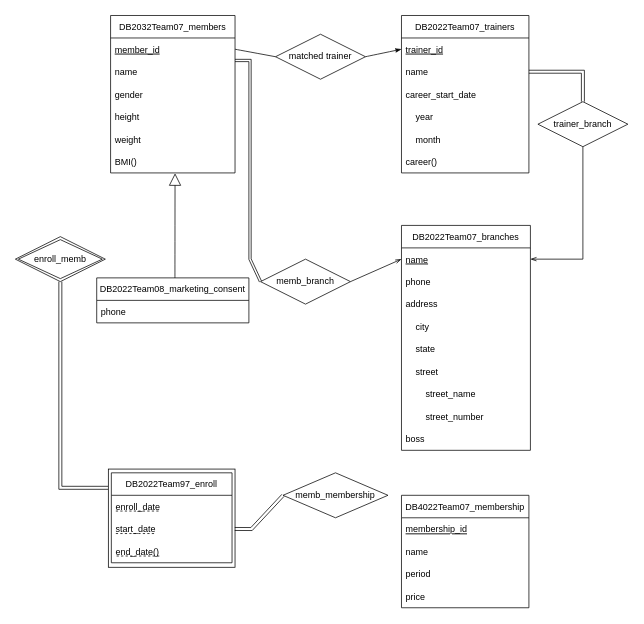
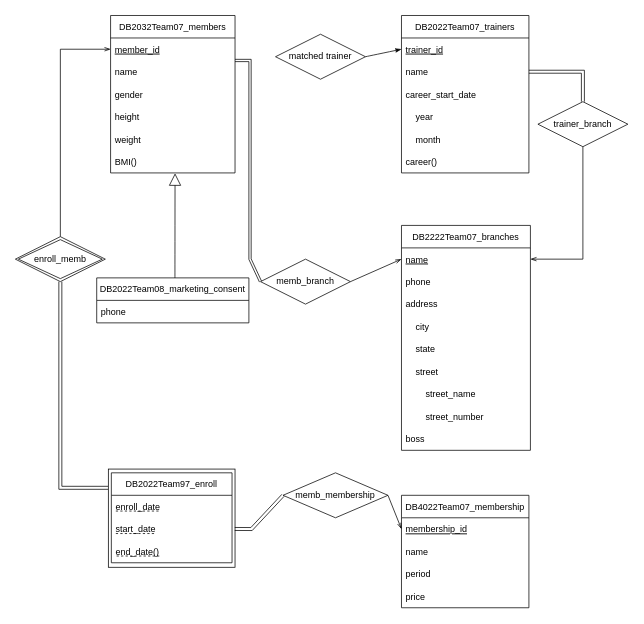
  <mxCell id="0" />
  <mxCell id="1" parent="0" />
  <mxCell id="2" value="" style="rounded=0;whiteSpace=wrap;html=1;hachureGap=4;strokeWidth=1;gradientColor=none;" parent="1" vertex="1"><mxGeometry x="144" y="625" width="169" height="131" as="geometry" /></mxCell>
  <mxCell id="3" value="DB2032Team07_members" style="swimlane;fontStyle=0;childLayout=stackLayout;horizontal=1;startSize=30;horizontalStack=0;resizeParent=1;resizeParentMax=0;resizeLast=0;collapsible=1;marginBottom=0;hachureGap=4;" parent="1" vertex="1"><mxGeometry x="147" y="20" width="166" height="210" as="geometry" /></mxCell>
  <mxCell id="4" value="member_id" style="text;strokeColor=none;fillColor=none;align=left;verticalAlign=middle;spacingLeft=4;spacingRight=4;overflow=hidden;points=[[0,0.5],[1,0.5]];portConstraint=eastwest;rotatable=0;hachureGap=4;fontStyle=4" parent="3" vertex="1"><mxGeometry y="30" width="166" height="30" as="geometry" /></mxCell>
  <mxCell id="5" value="name" style="text;strokeColor=none;fillColor=none;align=left;verticalAlign=middle;spacingLeft=4;spacingRight=4;overflow=hidden;points=[[0,0.5],[1,0.5]];portConstraint=eastwest;rotatable=0;hachureGap=4;" parent="3" vertex="1"><mxGeometry y="60" width="166" height="30" as="geometry" /></mxCell>
  <mxCell id="6" value="gender" style="text;strokeColor=none;fillColor=none;align=left;verticalAlign=middle;spacingLeft=4;spacingRight=4;overflow=hidden;points=[[0,0.5],[1,0.5]];portConstraint=eastwest;rotatable=0;hachureGap=4;" parent="3" vertex="1"><mxGeometry y="90" width="166" height="30" as="geometry" /></mxCell>
  <mxCell id="7" value="height" style="text;strokeColor=none;fillColor=none;align=left;verticalAlign=middle;spacingLeft=4;spacingRight=4;overflow=hidden;points=[[0,0.5],[1,0.5]];portConstraint=eastwest;rotatable=0;hachureGap=4;" vertex="1" parent="3"><mxGeometry y="120" width="166" height="30" as="geometry" /></mxCell>
  <mxCell id="8" value="weight" style="text;strokeColor=none;fillColor=none;align=left;verticalAlign=middle;spacingLeft=4;spacingRight=4;overflow=hidden;points=[[0,0.5],[1,0.5]];portConstraint=eastwest;rotatable=0;hachureGap=4;" vertex="1" parent="3"><mxGeometry y="150" width="166" height="30" as="geometry" /></mxCell>
  <mxCell id="9" value="BMI()" style="text;strokeColor=none;fillColor=none;align=left;verticalAlign=middle;spacingLeft=4;spacingRight=4;overflow=hidden;points=[[0,0.5],[1,0.5]];portConstraint=eastwest;rotatable=0;hachureGap=4;" vertex="1" parent="3"><mxGeometry y="180" width="166" height="30" as="geometry" /></mxCell>
  <mxCell id="10" value="DB2022Team97_enroll" style="swimlane;fontStyle=0;childLayout=stackLayout;horizontal=1;startSize=30;horizontalStack=0;resizeParent=1;resizeParentMax=0;resizeLast=0;collapsible=1;marginBottom=0;hachureGap=4;gradientColor=none;swimlaneFillColor=none;" parent="1" vertex="1"><mxGeometry x="148" y="630" width="161" height="120" as="geometry" /></mxCell>
  <mxCell id="11" value="enroll_date" style="text;strokeColor=none;fillColor=none;align=left;verticalAlign=middle;spacingLeft=4;spacingRight=4;overflow=hidden;points=[[0,0.5],[1,0.5]];portConstraint=eastwest;rotatable=0;hachureGap=4;fontStyle=0;dashed=1;horizontal=1;" parent="10" vertex="1"><mxGeometry y="30" width="161" height="30" as="geometry" /></mxCell>
  <mxCell id="12" value="" style="endArrow=none;dashed=1;html=1;rounded=0;sourcePerimeterSpacing=8;targetPerimeterSpacing=8;" parent="10" edge="1"><mxGeometry width="50" height="50" relative="1" as="geometry"><mxPoint x="6.0" y="51" as="sourcePoint" /><mxPoint x="65" y="51" as="targetPoint" /></mxGeometry></mxCell>
  <mxCell id="13" value="start_date" style="text;strokeColor=none;fillColor=none;align=left;verticalAlign=middle;spacingLeft=4;spacingRight=4;overflow=hidden;points=[[0,0.5],[1,0.5]];portConstraint=eastwest;rotatable=0;hachureGap=4;" parent="10" vertex="1"><mxGeometry y="60" width="161" height="30" as="geometry" /></mxCell>
  <mxCell id="14" value="end_date()" style="text;strokeColor=none;fillColor=none;align=left;verticalAlign=middle;spacingLeft=4;spacingRight=4;overflow=hidden;points=[[0,0.5],[1,0.5]];portConstraint=eastwest;rotatable=0;hachureGap=4;" parent="10" vertex="1"><mxGeometry y="90" width="161" height="30" as="geometry" /></mxCell>
  <mxCell id="15" value="" style="endArrow=none;dashed=1;html=1;rounded=0;sourcePerimeterSpacing=8;targetPerimeterSpacing=8;" parent="10" edge="1"><mxGeometry width="50" height="50" relative="1" as="geometry"><mxPoint x="7.0" y="111" as="sourcePoint" /><mxPoint x="66" y="111" as="targetPoint" /></mxGeometry></mxCell>
- <mxCell id="16" value="DB2022Team07_branches" style="swimlane;fontStyle=0;childLayout=stackLayout;horizontal=1;startSize=30;horizontalStack=0;resizeParent=1;resizeParentMax=0;resizeLast=0;collapsible=1;marginBottom=0;hachureGap=4;" parent="1" vertex="1"><mxGeometry x="535" y="300" width="172" height="300" as="geometry" /></mxCell>
+ <mxCell id="16" value="DB2222Team07_branches" style="swimlane;fontStyle=0;childLayout=stackLayout;horizontal=1;startSize=30;horizontalStack=0;resizeParent=1;resizeParentMax=0;resizeLast=0;collapsible=1;marginBottom=0;hachureGap=4;" parent="1" vertex="1"><mxGeometry x="535" y="300" width="172" height="300" as="geometry" /></mxCell>
  <mxCell id="17" value="name" style="text;strokeColor=none;fillColor=none;align=left;verticalAlign=middle;spacingLeft=4;spacingRight=4;overflow=hidden;points=[[0,0.5],[1,0.5]];portConstraint=eastwest;rotatable=0;hachureGap=4;fontStyle=4" parent="16" vertex="1"><mxGeometry y="30" width="172" height="30" as="geometry" /></mxCell>
  <mxCell id="18" value="phone" style="text;strokeColor=none;fillColor=none;align=left;verticalAlign=middle;spacingLeft=4;spacingRight=4;overflow=hidden;points=[[0,0.5],[1,0.5]];portConstraint=eastwest;rotatable=0;hachureGap=4;" parent="16" vertex="1"><mxGeometry y="60" width="172" height="30" as="geometry" /></mxCell>
  <mxCell id="19" value="address" style="text;strokeColor=none;fillColor=none;align=left;verticalAlign=middle;spacingLeft=4;spacingRight=4;overflow=hidden;points=[[0,0.5],[1,0.5]];portConstraint=eastwest;rotatable=0;hachureGap=4;" parent="16" vertex="1"><mxGeometry y="90" width="172" height="30" as="geometry" /></mxCell>
  <mxCell id="20" value="    city" style="text;strokeColor=none;fillColor=none;align=left;verticalAlign=middle;spacingLeft=4;spacingRight=4;overflow=hidden;points=[[0,0.5],[1,0.5]];portConstraint=eastwest;rotatable=0;hachureGap=4;" parent="16" vertex="1"><mxGeometry y="120" width="172" height="30" as="geometry" /></mxCell>
  <mxCell id="21" value="    state" style="text;strokeColor=none;fillColor=none;align=left;verticalAlign=middle;spacingLeft=4;spacingRight=4;overflow=hidden;points=[[0,0.5],[1,0.5]];portConstraint=eastwest;rotatable=0;hachureGap=4;" parent="16" vertex="1"><mxGeometry y="150" width="172" height="30" as="geometry" /></mxCell>
  <mxCell id="22" value="    street" style="text;strokeColor=none;fillColor=none;align=left;verticalAlign=middle;spacingLeft=4;spacingRight=4;overflow=hidden;points=[[0,0.5],[1,0.5]];portConstraint=eastwest;rotatable=0;hachureGap=4;" parent="16" vertex="1"><mxGeometry y="180" width="172" height="30" as="geometry" /></mxCell>
  <mxCell id="23" value="        street_name" style="text;strokeColor=none;fillColor=none;align=left;verticalAlign=middle;spacingLeft=4;spacingRight=4;overflow=hidden;points=[[0,0.5],[1,0.5]];portConstraint=eastwest;rotatable=0;hachureGap=4;" parent="16" vertex="1"><mxGeometry y="210" width="172" height="30" as="geometry" /></mxCell>
  <mxCell id="24" value="        street_number" style="text;strokeColor=none;fillColor=none;align=left;verticalAlign=middle;spacingLeft=4;spacingRight=4;overflow=hidden;points=[[0,0.5],[1,0.5]];portConstraint=eastwest;rotatable=0;hachureGap=4;" parent="16" vertex="1"><mxGeometry y="240" width="172" height="30" as="geometry" /></mxCell>
  <mxCell id="25" value="boss" style="text;strokeColor=none;fillColor=none;align=left;verticalAlign=middle;spacingLeft=4;spacingRight=4;overflow=hidden;points=[[0,0.5],[1,0.5]];portConstraint=eastwest;rotatable=0;hachureGap=4;" parent="16" vertex="1"><mxGeometry y="270" width="172" height="30" as="geometry" /></mxCell>
  <mxCell id="26" value="DB4022Team07_membership" style="swimlane;fontStyle=0;childLayout=stackLayout;horizontal=1;startSize=30;horizontalStack=0;resizeParent=1;resizeParentMax=0;resizeLast=0;collapsible=1;marginBottom=0;hachureGap=4;" parent="1" vertex="1"><mxGeometry x="535" y="660" width="170" height="150" as="geometry" /></mxCell>
  <mxCell id="27" value="membership_id" style="text;strokeColor=none;fillColor=none;align=left;verticalAlign=middle;spacingLeft=4;spacingRight=4;overflow=hidden;points=[[0,0.5],[1,0.5]];portConstraint=eastwest;rotatable=0;hachureGap=4;fontStyle=4" parent="26" vertex="1"><mxGeometry y="30" width="170" height="30" as="geometry" /></mxCell>
  <mxCell id="28" value="name" style="text;strokeColor=none;fillColor=none;align=left;verticalAlign=middle;spacingLeft=4;spacingRight=4;overflow=hidden;points=[[0,0.5],[1,0.5]];portConstraint=eastwest;rotatable=0;hachureGap=4;" parent="26" vertex="1"><mxGeometry y="60" width="170" height="30" as="geometry" /></mxCell>
  <mxCell id="29" value="period" style="text;strokeColor=none;fillColor=none;align=left;verticalAlign=middle;spacingLeft=4;spacingRight=4;overflow=hidden;points=[[0,0.5],[1,0.5]];portConstraint=eastwest;rotatable=0;hachureGap=4;" parent="26" vertex="1"><mxGeometry y="90" width="170" height="30" as="geometry" /></mxCell>
  <mxCell id="30" value="price" style="text;strokeColor=none;fillColor=none;align=left;verticalAlign=middle;spacingLeft=4;spacingRight=4;overflow=hidden;points=[[0,0.5],[1,0.5]];portConstraint=eastwest;rotatable=0;hachureGap=4;" parent="26" vertex="1"><mxGeometry y="120" width="170" height="30" as="geometry" /></mxCell>
  <mxCell id="31" value="DB2022Team07_trainers" style="swimlane;fontStyle=0;childLayout=stackLayout;horizontal=1;startSize=30;horizontalStack=0;resizeParent=1;resizeParentMax=0;resizeLast=0;collapsible=1;marginBottom=0;hachureGap=4;" parent="1" vertex="1"><mxGeometry x="535" y="20" width="170" height="210" as="geometry" /></mxCell>
  <mxCell id="32" value="trainer_id" style="text;strokeColor=none;fillColor=none;align=left;verticalAlign=middle;spacingLeft=4;spacingRight=4;overflow=hidden;points=[[0,0.5],[1,0.5]];portConstraint=eastwest;rotatable=0;hachureGap=4;fontStyle=4" parent="31" vertex="1"><mxGeometry y="30" width="170" height="30" as="geometry" /></mxCell>
  <mxCell id="33" value="name" style="text;strokeColor=none;fillColor=none;align=left;verticalAlign=middle;spacingLeft=4;spacingRight=4;overflow=hidden;points=[[0,0.5],[1,0.5]];portConstraint=eastwest;rotatable=0;hachureGap=4;" parent="31" vertex="1"><mxGeometry y="60" width="170" height="30" as="geometry" /></mxCell>
  <mxCell id="34" value="career_start_date" style="text;strokeColor=none;fillColor=none;align=left;verticalAlign=middle;spacingLeft=4;spacingRight=4;overflow=hidden;points=[[0,0.5],[1,0.5]];portConstraint=eastwest;rotatable=0;hachureGap=4;" parent="31" vertex="1"><mxGeometry y="90" width="170" height="30" as="geometry" /></mxCell>
  <mxCell id="35" value="    year" style="text;strokeColor=none;fillColor=none;align=left;verticalAlign=middle;spacingLeft=4;spacingRight=4;overflow=hidden;points=[[0,0.5],[1,0.5]];portConstraint=eastwest;rotatable=0;hachureGap=4;" parent="31" vertex="1"><mxGeometry y="120" width="170" height="30" as="geometry" /></mxCell>
  <mxCell id="36" value="    month" style="text;strokeColor=none;fillColor=none;align=left;verticalAlign=middle;spacingLeft=4;spacingRight=4;overflow=hidden;points=[[0,0.5],[1,0.5]];portConstraint=eastwest;rotatable=0;hachureGap=4;" parent="31" vertex="1"><mxGeometry y="150" width="170" height="30" as="geometry" /></mxCell>
  <mxCell id="37" value="career()" style="text;strokeColor=none;fillColor=none;align=left;verticalAlign=middle;spacingLeft=4;spacingRight=4;overflow=hidden;points=[[0,0.5],[1,0.5]];portConstraint=eastwest;rotatable=0;hachureGap=4;" parent="31" vertex="1"><mxGeometry y="180" width="170" height="30" as="geometry" /></mxCell>
  <mxCell id="38" style="edgeStyle=none;curved=1;rounded=0;orthogonalLoop=1;jettySize=auto;html=1;exitX=1;exitY=0.5;exitDx=0;exitDy=0;entryX=0;entryY=0.5;entryDx=0;entryDy=0;endArrow=classicThin;endFill=1;sourcePerimeterSpacing=8;targetPerimeterSpacing=8;" parent="1" source="39" target="32" edge="1"><mxGeometry relative="1" as="geometry" /></mxCell>
  <mxCell id="39" value="matched trainer" style="shape=rhombus;perimeter=rhombusPerimeter;whiteSpace=wrap;html=1;align=center;hachureGap=4;" parent="1" vertex="1"><mxGeometry x="367" y="45" width="120" height="60" as="geometry" /></mxCell>
- <mxCell id="40" style="edgeStyle=none;curved=1;rounded=0;orthogonalLoop=1;jettySize=auto;html=1;exitX=1;exitY=0.5;exitDx=0;exitDy=0;entryX=0;entryY=0.5;entryDx=0;entryDy=0;endArrow=none;endFill=0;sourcePerimeterSpacing=8;targetPerimeterSpacing=8;" parent="1" source="4" target="39" edge="1"><mxGeometry relative="1" as="geometry" /></mxCell>
  <mxCell id="41" style="edgeStyle=none;rounded=0;orthogonalLoop=1;jettySize=auto;html=1;exitX=0;exitY=0.5;exitDx=0;exitDy=0;endArrow=none;endFill=0;sourcePerimeterSpacing=8;targetPerimeterSpacing=8;shape=link;width=3.043;" parent="1" source="43" edge="1"><mxGeometry relative="1" as="geometry"><mxPoint x="313" y="80" as="targetPoint" /><Array as="points"><mxPoint x="333" y="345" /><mxPoint x="333" y="80" /></Array></mxGeometry></mxCell>
  <mxCell id="42" style="edgeStyle=none;rounded=0;orthogonalLoop=1;jettySize=auto;html=1;exitX=1;exitY=0.5;exitDx=0;exitDy=0;entryX=0;entryY=0.5;entryDx=0;entryDy=0;endArrow=openThin;endFill=0;sourcePerimeterSpacing=8;targetPerimeterSpacing=8;" parent="1" source="43" target="17" edge="1"><mxGeometry relative="1" as="geometry"><Array as="points" /></mxGeometry></mxCell>
  <mxCell id="43" value="memb_branch" style="shape=rhombus;perimeter=rhombusPerimeter;whiteSpace=wrap;html=1;align=center;hachureGap=4;" parent="1" vertex="1"><mxGeometry x="347" y="345" width="120" height="60" as="geometry" /></mxCell>
  <mxCell id="44" style="edgeStyle=none;shape=link;rounded=0;orthogonalLoop=1;jettySize=auto;html=1;exitX=0.5;exitY=0;exitDx=0;exitDy=0;entryX=1;entryY=0.5;entryDx=0;entryDy=0;endArrow=openThin;endFill=0;sourcePerimeterSpacing=8;targetPerimeterSpacing=8;" parent="1" source="46" edge="1"><mxGeometry relative="1" as="geometry"><mxPoint x="705" y="95" as="targetPoint" /><Array as="points"><mxPoint x="777" y="95" /></Array></mxGeometry></mxCell>
  <mxCell id="45" style="edgeStyle=none;rounded=0;orthogonalLoop=1;jettySize=auto;html=1;exitX=0.5;exitY=1;exitDx=0;exitDy=0;entryX=1;entryY=0.5;entryDx=0;entryDy=0;endArrow=openThin;endFill=0;sourcePerimeterSpacing=8;targetPerimeterSpacing=8;" parent="1" source="46" target="17" edge="1"><mxGeometry relative="1" as="geometry"><Array as="points"><mxPoint x="777" y="345" /></Array></mxGeometry></mxCell>
  <mxCell id="46" value="trainer_branch" style="shape=rhombus;perimeter=rhombusPerimeter;whiteSpace=wrap;html=1;align=center;hachureGap=4;" parent="1" vertex="1"><mxGeometry x="717" y="135" width="120" height="60" as="geometry" /></mxCell>
+ <mxCell id="47" style="edgeStyle=none;rounded=0;orthogonalLoop=1;jettySize=auto;html=1;exitX=1;exitY=0.5;exitDx=0;exitDy=0;entryX=0;entryY=0.5;entryDx=0;entryDy=0;endArrow=openThin;endFill=0;sourcePerimeterSpacing=8;targetPerimeterSpacing=8;" parent="1" source="49" target="27" edge="1"><mxGeometry relative="1" as="geometry" /></mxCell>
  <mxCell id="48" style="edgeStyle=none;rounded=0;orthogonalLoop=1;jettySize=auto;html=1;exitX=0;exitY=0.5;exitDx=0;exitDy=0;endArrow=openThin;endFill=0;sourcePerimeterSpacing=8;targetPerimeterSpacing=8;shape=link;entryX=0.998;entryY=0.61;entryDx=0;entryDy=0;entryPerimeter=0;" parent="1" source="49" target="2" edge="1"><mxGeometry relative="1" as="geometry"><mxPoint x="315" y="485" as="targetPoint" /><Array as="points"><mxPoint x="335" y="705" /></Array></mxGeometry></mxCell>
  <mxCell id="49" value="memb_membership" style="shape=rhombus;perimeter=rhombusPerimeter;whiteSpace=wrap;html=1;align=center;hachureGap=4;" parent="1" vertex="1"><mxGeometry x="377" y="630" width="140" height="60" as="geometry" /></mxCell>
  <mxCell id="50" style="edgeStyle=none;rounded=0;orthogonalLoop=1;jettySize=auto;html=1;exitX=0.5;exitY=1;exitDx=0;exitDy=0;endArrow=none;endFill=0;sourcePerimeterSpacing=8;targetPerimeterSpacing=8;shape=link;entryX=-0.002;entryY=0.191;entryDx=0;entryDy=0;entryPerimeter=0;" parent="1" source="52" target="2" edge="1"><mxGeometry relative="1" as="geometry"><mxPoint x="145" y="430" as="targetPoint" /><Array as="points"><mxPoint x="80" y="430" /><mxPoint x="80" y="650" /></Array></mxGeometry></mxCell>
+ <mxCell id="51" style="edgeStyle=none;rounded=0;orthogonalLoop=1;jettySize=auto;html=1;exitX=0.5;exitY=0;exitDx=0;exitDy=0;entryX=0;entryY=0.5;entryDx=0;entryDy=0;endArrow=openThin;endFill=0;sourcePerimeterSpacing=8;targetPerimeterSpacing=8;" parent="1" source="52" target="4" edge="1"><mxGeometry relative="1" as="geometry"><Array as="points"><mxPoint x="80" y="65" /></Array></mxGeometry></mxCell>
  <mxCell id="52" value="enroll_memb" style="shape=rhombus;double=1;perimeter=rhombusPerimeter;whiteSpace=wrap;html=1;align=center;hachureGap=4;strokeWidth=1;gradientColor=none;" parent="1" vertex="1"><mxGeometry x="20" y="315" width="120" height="60" as="geometry" /></mxCell>
  <mxCell id="53" value="" style="endArrow=none;dashed=1;html=1;rounded=0;sourcePerimeterSpacing=8;targetPerimeterSpacing=8;" parent="1" edge="1"><mxGeometry width="50" height="50" relative="1" as="geometry"><mxPoint x="154" y="711" as="sourcePoint" /><mxPoint x="207" y="711" as="targetPoint" /></mxGeometry></mxCell>
  <mxCell id="54" style="edgeStyle=none;curved=1;rounded=0;orthogonalLoop=1;jettySize=auto;html=1;endArrow=block;endFill=0;startSize=14;endSize=14;sourcePerimeterSpacing=8;targetPerimeterSpacing=8;exitX=0.514;exitY=0;exitDx=0;exitDy=0;entryX=0.518;entryY=1.016;entryDx=0;entryDy=0;entryPerimeter=0;exitPerimeter=0;" edge="1" parent="1" source="55" target="9"><mxGeometry relative="1" as="geometry"><mxPoint x="229.58" y="380" as="sourcePoint" /><mxPoint x="229.58" y="230" as="targetPoint" /></mxGeometry></mxCell>
  <mxCell id="55" value="DB2022Team08_marketing_consent" style="swimlane;fontStyle=0;childLayout=stackLayout;horizontal=1;startSize=30;horizontalStack=0;resizeParent=1;resizeParentMax=0;resizeLast=0;collapsible=1;marginBottom=0;hachureGap=4;" vertex="1" parent="1"><mxGeometry x="128.5" y="370" width="203" height="60" as="geometry" /></mxCell>
  <mxCell id="56" value="phone" style="text;strokeColor=none;fillColor=none;align=left;verticalAlign=middle;spacingLeft=4;spacingRight=4;overflow=hidden;points=[[0,0.5],[1,0.5]];portConstraint=eastwest;rotatable=0;hachureGap=4;" vertex="1" parent="55"><mxGeometry y="30" width="203" height="30" as="geometry" /></mxCell>
